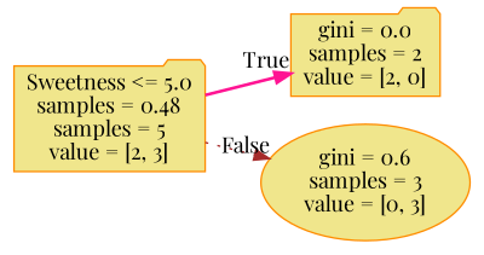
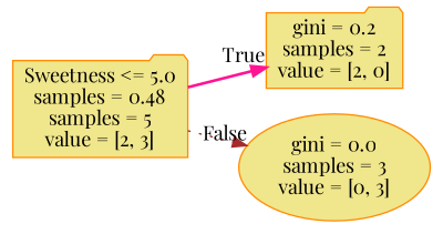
  digraph {
    fontname="Playfair Display"
    rankdir=LR
    node [color=darkorange fillcolor=khaki fontname="Playfair Display" shape=folder style=filled]
    edge [fontname="Playfair Display" labeldistance=2.5]
    n1 [label="Sweetness <= 5.0\nsamples = 0.48\nsamples = 5\nvalue = [2, 3]"]
-   n2 [label="gini = 0.0\nsamples = 2\nvalue = [2, 0]"]
-   n3 [label="gini = 0.6\nsamples = 3\nvalue = [0, 3]" shape=ellipse]
+   n2 [label="gini = 0.2\nsamples = 2\nvalue = [2, 0]"]
+   n3 [label="gini = 0.0\nsamples = 3\nvalue = [0, 3]" shape=ellipse]
    n1 -> n2 [color=deeppink headlabel=True labelangle=45 style=bold]
    n1 -> n3 [color=brown headlabel=False labelangle=-45 style=dotted]
  }
